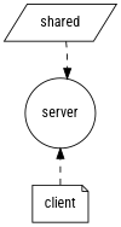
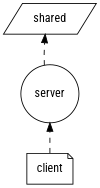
  digraph {
    fontname="Roboto Condensed"
    rankdir=BT
    node [fontname="Roboto Condensed"]
    edge [fontname="Roboto Condensed" style=dashed]
    server [shape=circle]
    shared [shape=parallelogram]
    client [shape=note]
-   shared -> server
+   server -> shared
    client -> server
  }
